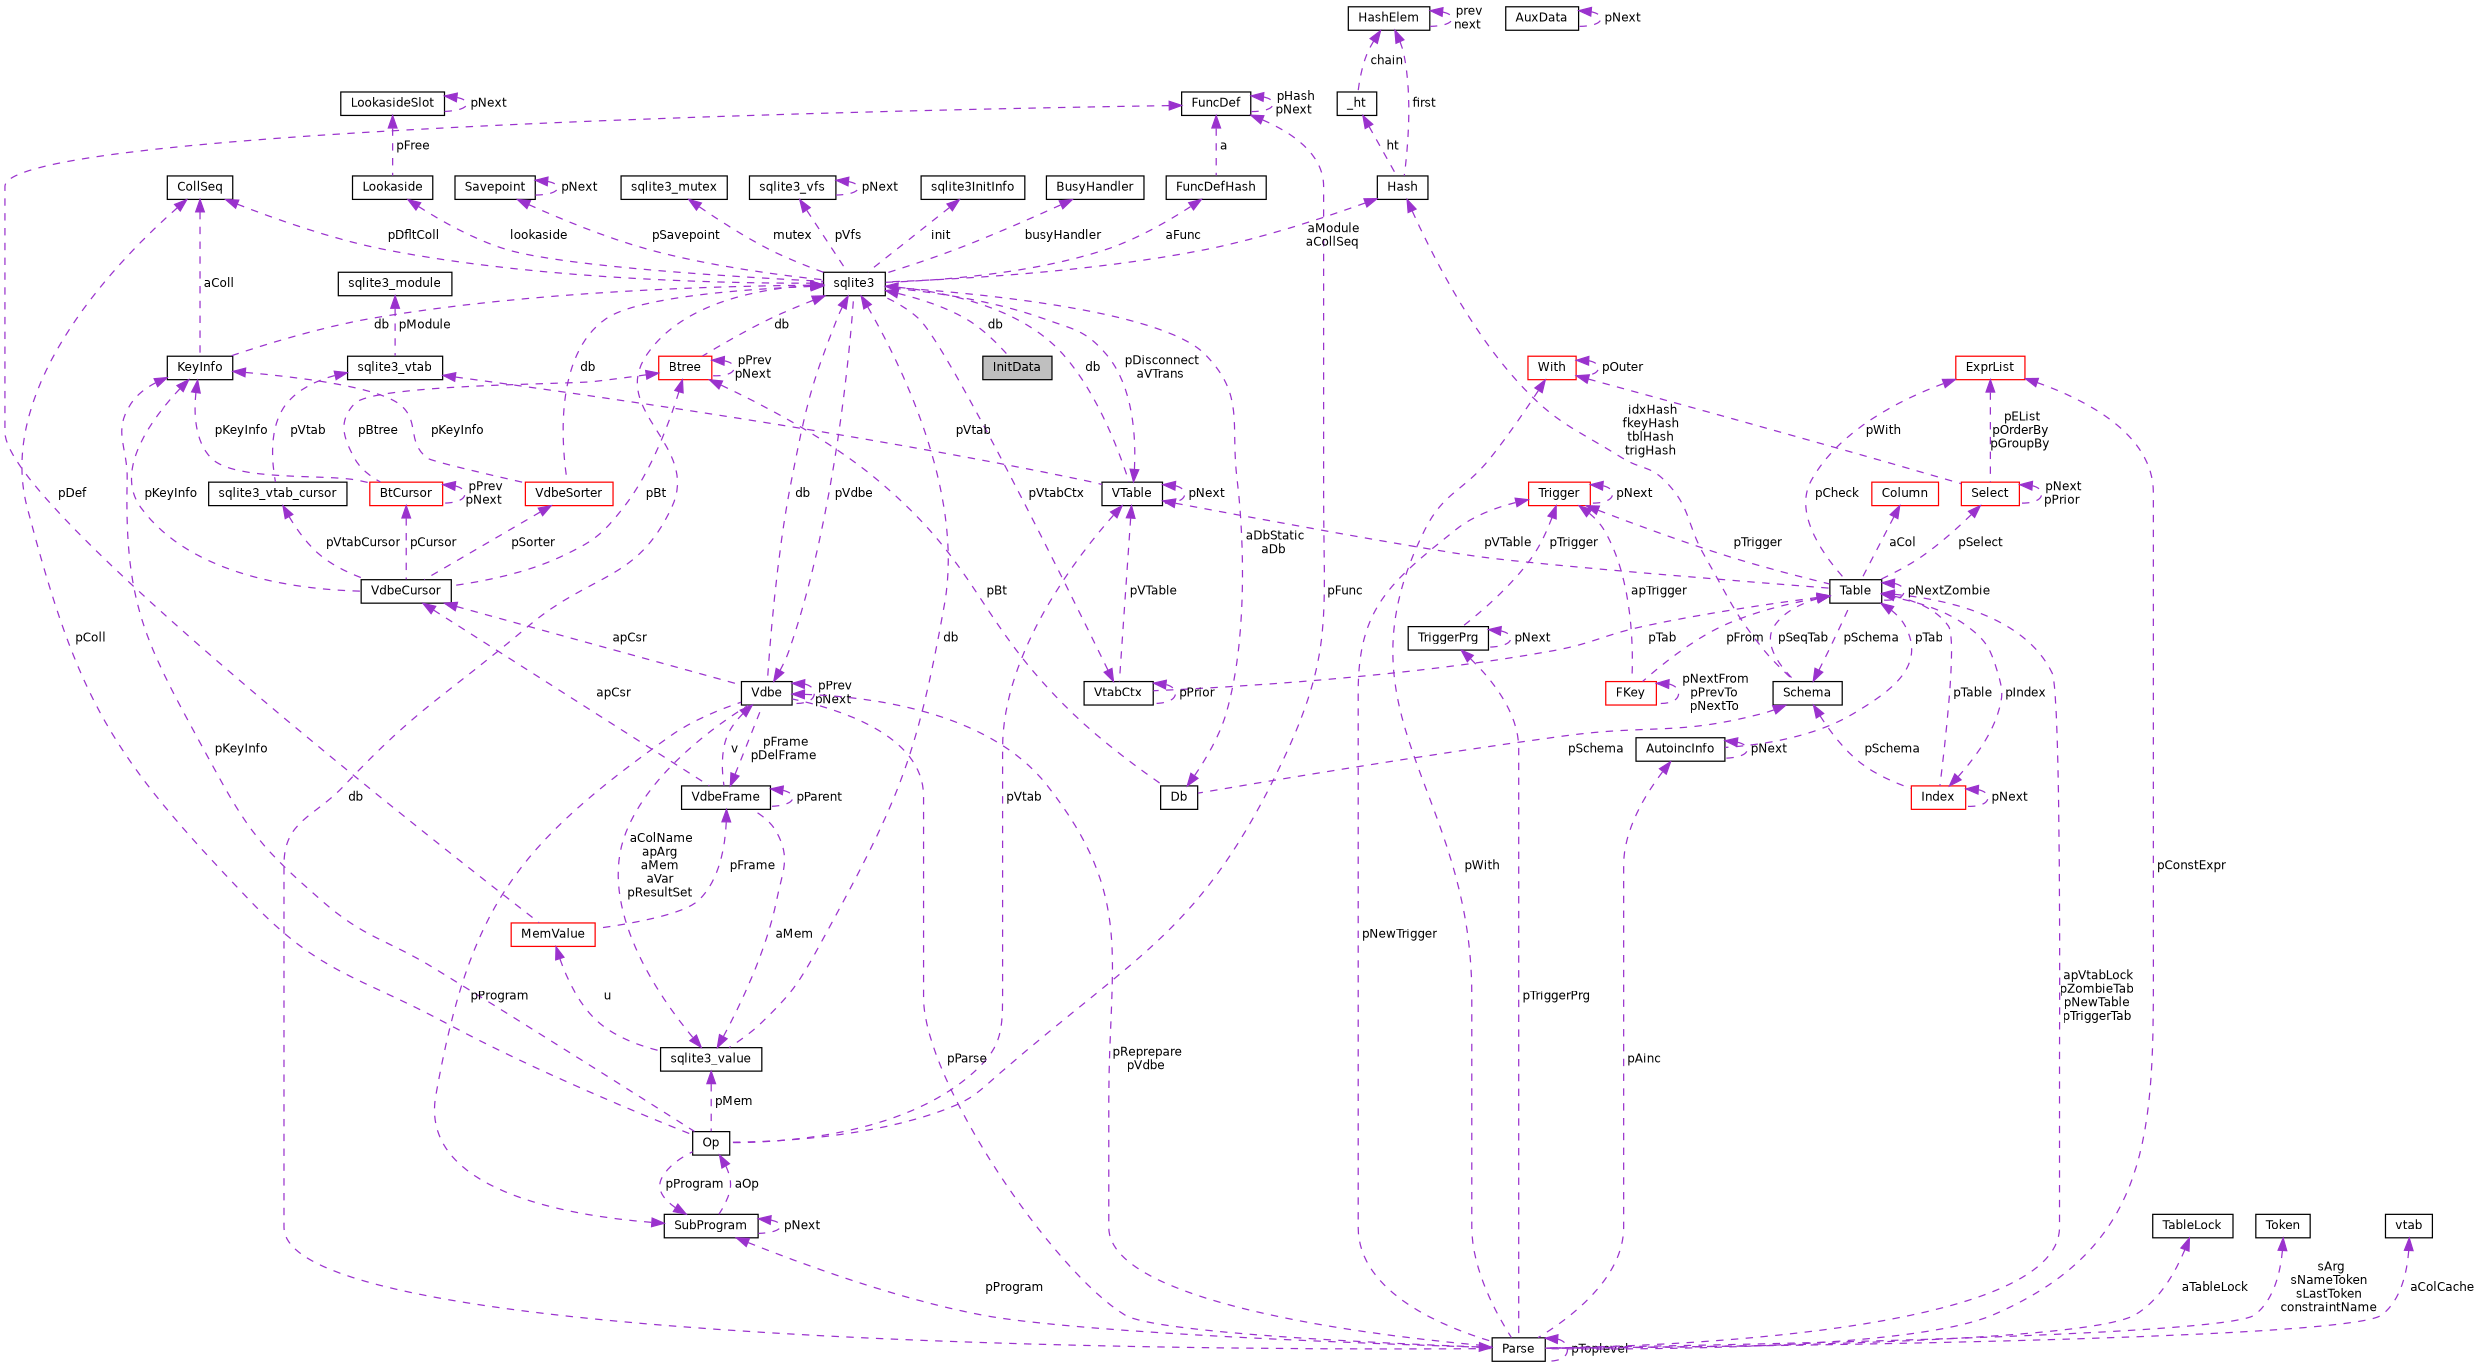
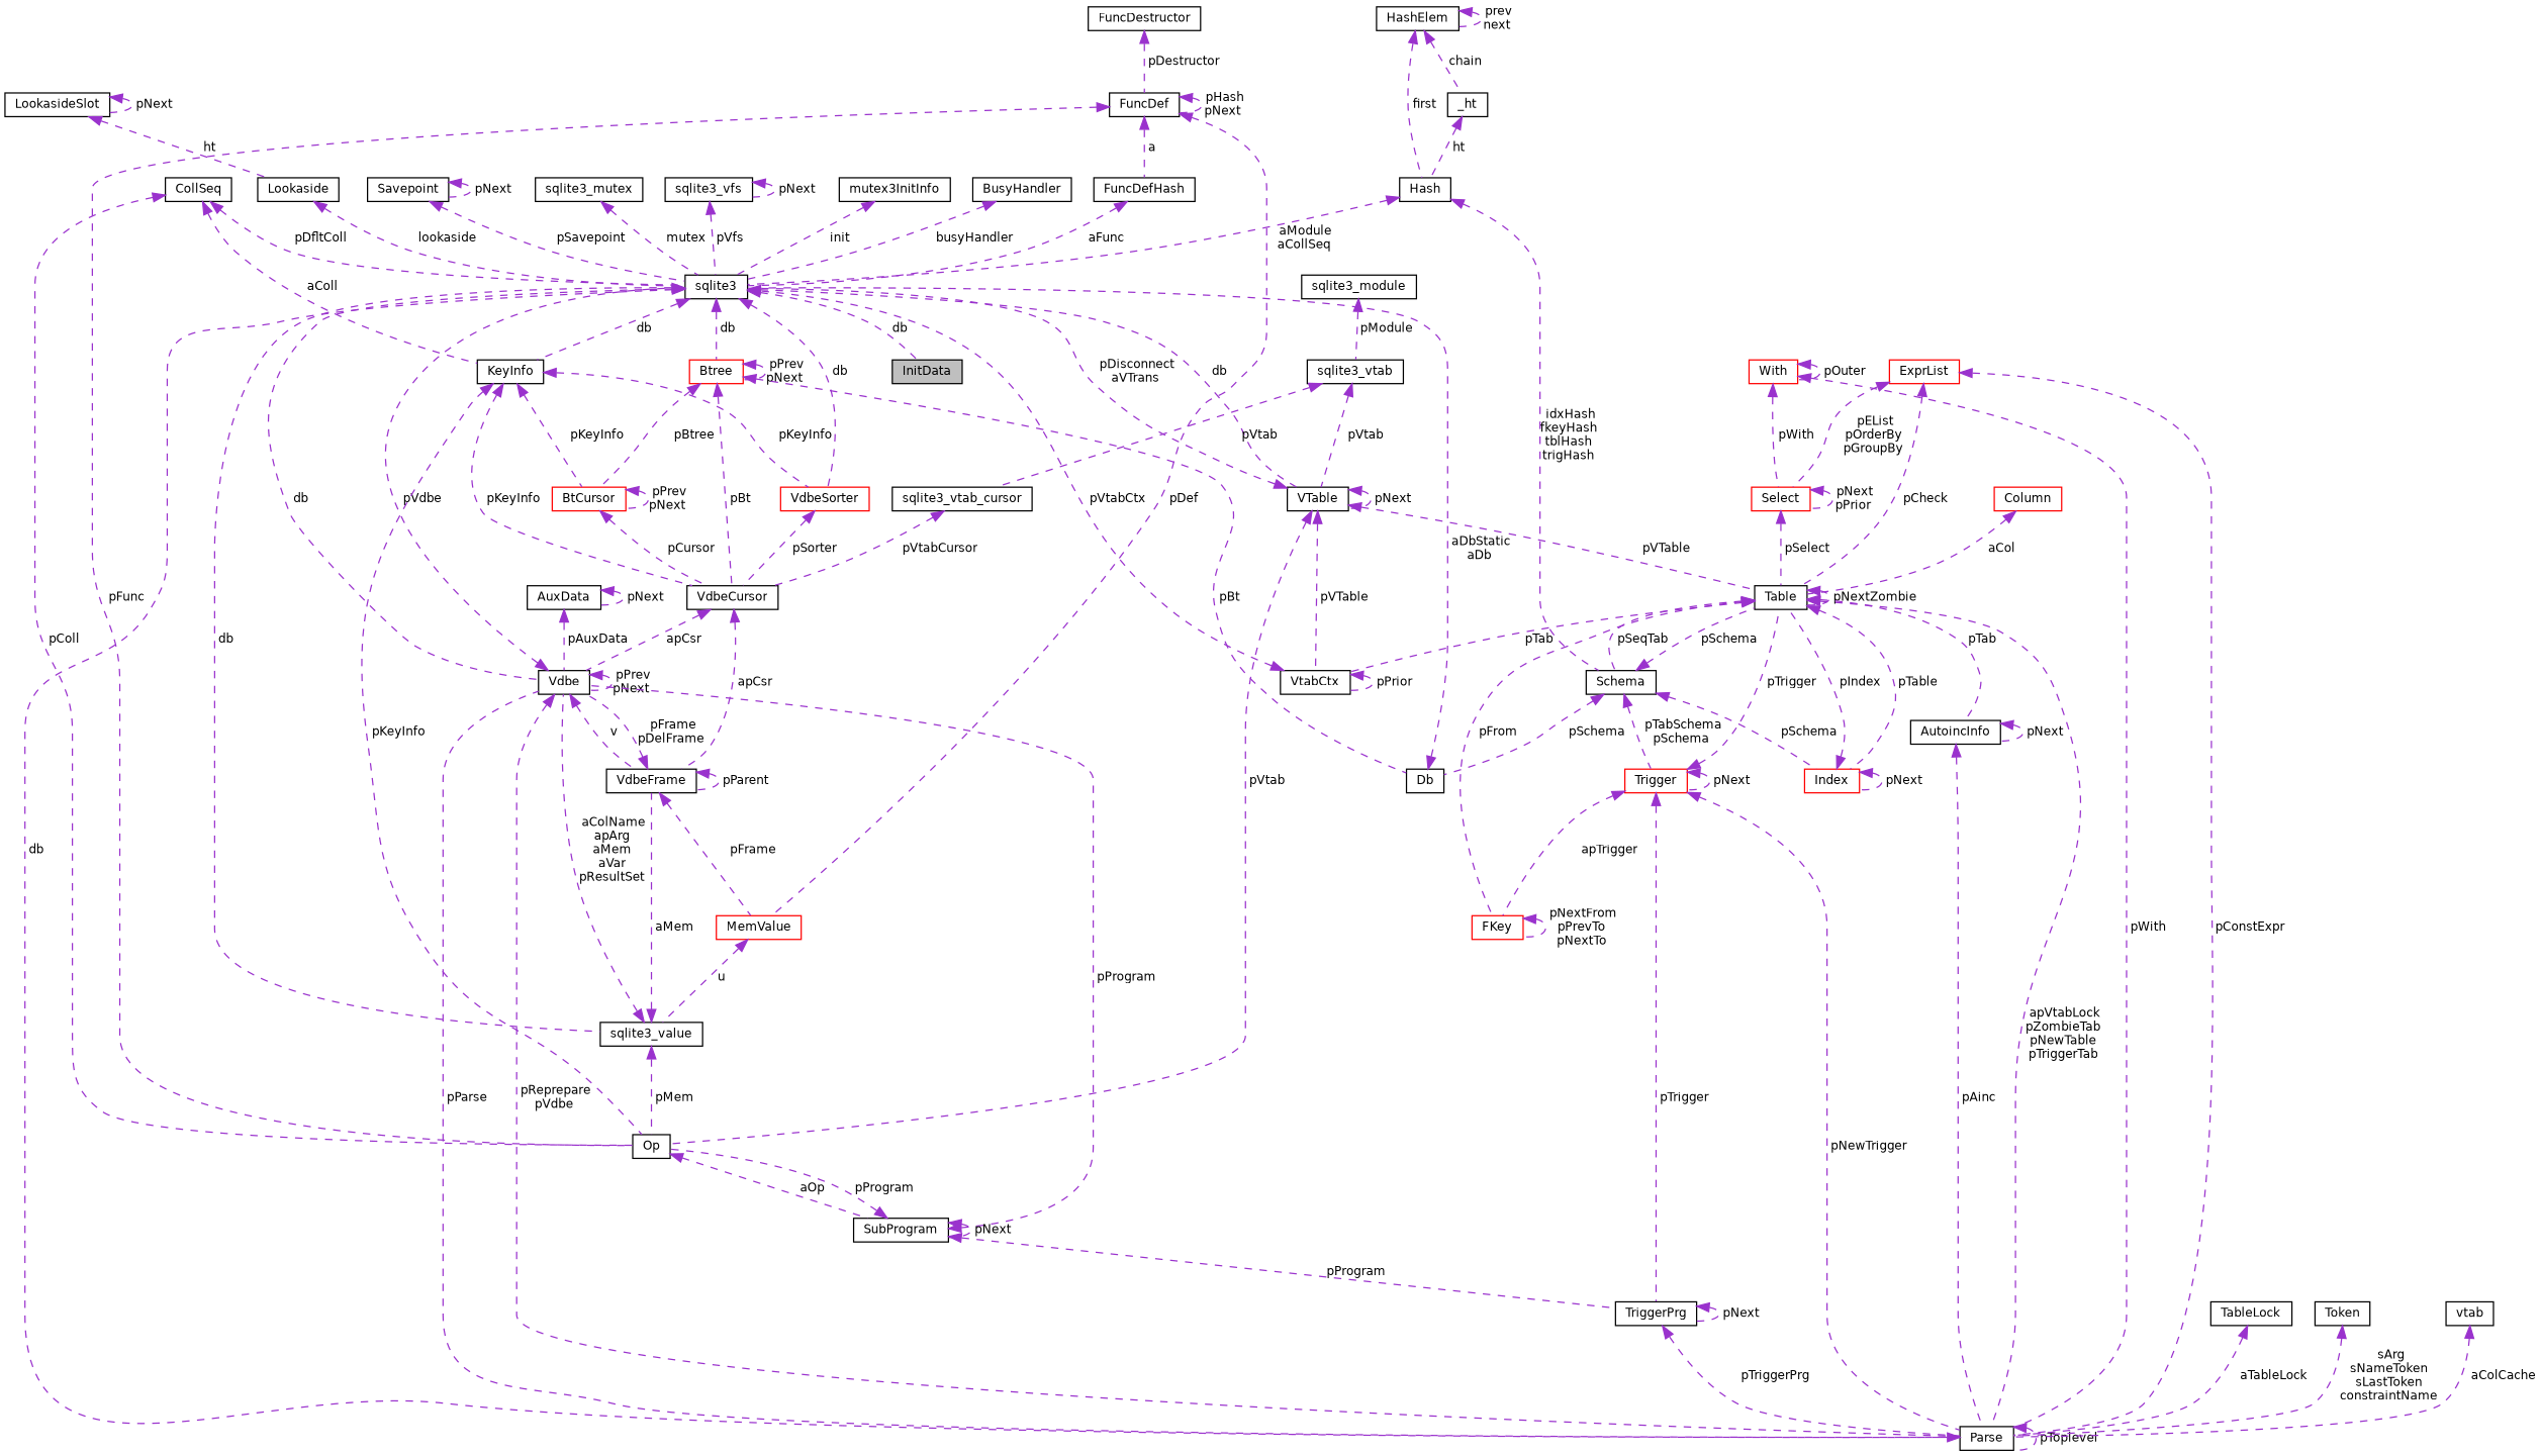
  digraph {
    node [color=black fillcolor=white fontname=Helvetica fontsize=10 shape=record style=filled]
    edge [color=darkorchid3 dir=back fontname=Helvetica fontsize=10 labelfontname=Helvetica labelfontsize=10 style=dashed]
    n1 [fillcolor=grey75 fontcolor=black height=0.2 label=InitData width=0.4]
    n2 [height=0.2 label=sqlite3 width=0.4]
    n3 [height=0.2 label=Vdbe width=0.4]
    n4 [height=0.2 label=sqlite3_value width=0.4]
    n5 [height=0.2 label=KeyInfo width=0.4]
    n6 [color=red height=0.2 label=Btree width=0.4]
    n7 [color=red height=0.2 label=VdbeSorter width=0.4]
    n8 [height=0.2 label=VTable width=0.4]
    n9 [height=0.2 label=Parse width=0.4]
    n10 [height=0.2 label=VdbeFrame width=0.4]
    n11 [height=0.2 label=Op width=0.4]
    n12 [height=0.2 label=VdbeCursor width=0.4]
    n13 [color=red height=0.2 label=BtCursor width=0.4]
    n14 [height=0.2 label=Db width=0.4]
    n15 [height=0.2 label=Table width=0.4]
    n16 [height=0.2 label=VtabCtx width=0.4]
    n17 [color=red height=0.2 label=MemValue width=0.4]
    n18 [height=0.2 label=SubProgram width=0.4]
    n19 [height=0.2 label=CollSeq width=0.4]
    n20 [height=0.2 label=sqlite3_vtab_cursor width=0.4]
    n21 [height=0.2 label=sqlite3_vtab width=0.4]
    n22 [height=0.2 label=sqlite3_module width=0.4]
    n23 [height=0.2 label=FuncDef width=0.4]
    n24 [height=0.2 label=FuncDefHash width=0.4]
+   n25 [height=0.2 label=FuncDestructor width=0.4]
    n26 [height=0.2 label=AuxData width=0.4]
    n27 [height=0.2 label=TriggerPrg width=0.4]
    n28 [height=0.2 label=Schema width=0.4]
    n29 [color=red height=0.2 label=FKey width=0.4]
    n30 [color=red height=0.2 label=Index width=0.4]
    n31 [height=0.2 label=AutoincInfo width=0.4]
    n32 [height=0.2 label=TableLock width=0.4]
    n33 [height=0.2 label=Token width=0.4]
    n34 [color=red height=0.2 label=With width=0.4]
    n35 [color=red height=0.2 label=Select width=0.4]
    n36 [height=0.2 label=vtab width=0.4]
    n37 [color=red height=0.2 label=Trigger width=0.4]
    n38 [height=0.2 label=Hash width=0.4]
    n39 [height=0.2 label=_ht width=0.4]
    n40 [height=0.2 label=HashElem width=0.4]
    n41 [color=red height=0.2 label=Column width=0.4]
    n42 [color=red height=0.2 label=ExprList width=0.4]
    n43 [height=0.2 label=Savepoint width=0.4]
    n44 [height=0.2 label=Lookaside width=0.4]
    n45 [height=0.2 label=LookasideSlot width=0.4]
    n46 [height=0.2 label=sqlite3_mutex width=0.4]
    n47 [height=0.2 label=sqlite3_vfs width=0.4]
-   n48 [height=0.2 label=sqlite3InitInfo width=0.4]
+   n48 [height=0.2 label=mutex3InitInfo width=0.4]
    n49 [height=0.2 label=BusyHandler width=0.4]
    n2 -> n1 [label=" db"]
    n2 -> n3 [label=" db"]
    n2 -> n4 [label=" db"]
    n2 -> n5 [label=" db"]
    n2 -> n6 [label=" db"]
    n2 -> n7 [label=" db"]
    n2 -> n8 [label=" db"]
    n2 -> n9 [label=" db"]
    n3 -> n2 [label=" pVdbe"]
    n3 -> n3 [label=" pPrev\npNext"]
    n3 -> n9 [label=" pReprepare\npVdbe"]
    n3 -> n10 [label=" v"]
    n4 -> n3 [label=" aColName\napArg\naMem\naVar\npResultSet"]
    n4 -> n10 [label=" aMem"]
    n4 -> n11 [label=" pMem"]
    n5 -> n7 [label=" pKeyInfo"]
    n5 -> n11 [label=" pKeyInfo"]
    n5 -> n12 [label=" pKeyInfo"]
    n5 -> n13 [label=" pKeyInfo"]
    n6 -> n6 [label=" pPrev\npNext"]
    n6 -> n12 [label=" pBt"]
    n6 -> n13 [label=" pBtree"]
    n6 -> n14 [label=" pBt"]
    n7 -> n12 [label=" pSorter"]
    n8 -> n2 [label=" pDisconnect\naVTrans"]
    n8 -> n8 [label=" pNext"]
    n8 -> n11 [label=" pVtab"]
    n8 -> n15 [label=" pVTable"]
    n8 -> n16 [label=" pVTable"]
    n9 -> n3 [label=" pParse"]
    n9 -> n9 [label=" pToplevel"]
    n10 -> n3 [label=" pFrame\npDelFrame"]
    n10 -> n10 [label=" pParent"]
    n10 -> n17 [label=" pFrame"]
    n11 -> n18 [label=" aOp"]
    n12 -> n3 [label=" apCsr"]
    n12 -> n10 [label=" apCsr"]
    n13 -> n12 [label=" pCursor"]
    n13 -> n13 [label=" pPrev\npNext"]
    n14 -> n2 [label=" aDbStatic\naDb"]
    n15 -> n9 [label=" apVtabLock\npZombieTab\npNewTable\npTriggerTab"]
    n15 -> n15 [label=" pNextZombie"]
    n15 -> n16 [label=" pTab"]
    n15 -> n28 [label=" pSeqTab"]
    n15 -> n29 [label=" pFrom"]
    n15 -> n30 [label=" pTable"]
    n15 -> n31 [label=" pTab"]
    n16 -> n2 [label=" pVtabCtx"]
    n16 -> n16 [label=" pPrior"]
    n17 -> n4 [label=" u"]
    n18 -> n3 [label=" pProgram"]
    n18 -> n11 [label=" pProgram"]
    n18 -> n18 [label=" pNext"]
-   n18 -> n9 [label=" pProgram"]
+   n18 -> n27 [label=" pProgram"]
    n19 -> n2 [label=" pDfltColl"]
    n19 -> n5 [label=" aColl"]
    n19 -> n11 [label=" pColl"]
    n20 -> n12 [label=" pVtabCursor"]
    n21 -> n8 [label=" pVtab"]
    n21 -> n20 [label=" pVtab"]
    n22 -> n21 [label=" pModule"]
    n23 -> n11 [label=" pFunc"]
    n23 -> n17 [label=" pDef"]
    n23 -> n23 [label=" pHash\npNext"]
    n23 -> n24 [label=" a"]
    n24 -> n2 [label=" aFunc"]
+   n25 -> n23 [label=" pDestructor"]
+   n26 -> n3 [label=" pAuxData"]
    n26 -> n26 [label=" pNext"]
    n27 -> n9 [label=" pTriggerPrg"]
    n27 -> n27 [label=" pNext"]
    n28 -> n14 [label=" pSchema"]
    n28 -> n15 [label=" pSchema"]
    n28 -> n30 [label=" pSchema"]
+   n28 -> n37 [label=" pTabSchema\npSchema"]
    n29 -> n29 [label=" pNextFrom\npPrevTo\npNextTo"]
    n30 -> n15 [label=" pIndex"]
    n30 -> n30 [label=" pNext"]
    n31 -> n9 [label=" pAinc"]
    n31 -> n31 [label=" pNext"]
    n32 -> n9 [label=" aTableLock"]
    n33 -> n9 [label=" sArg\nsNameToken\nsLastToken\nconstraintName"]
    n34 -> n9 [label=" pWith"]
    n34 -> n34 [label=" pOuter"]
    n34 -> n35 [label=" pWith"]
    n35 -> n15 [label=" pSelect"]
    n35 -> n35 [label=" pNext\npPrior"]
    n36 -> n9 [label=" aColCache"]
    n37 -> n9 [label=" pNewTrigger"]
    n37 -> n15 [label=" pTrigger"]
    n37 -> n27 [label=" pTrigger"]
    n37 -> n29 [label=" apTrigger"]
    n37 -> n37 [label=" pNext"]
    n38 -> n2 [label=" aModule\naCollSeq"]
    n38 -> n28 [label=" idxHash\nfkeyHash\ntblHash\ntrigHash"]
    n39 -> n38 [label=" ht"]
    n40 -> n38 [label=" first"]
    n40 -> n39 [label=" chain"]
    n40 -> n40 [label=" prev\nnext"]
    n41 -> n15 [label=" aCol"]
    n42 -> n9 [label=" pConstExpr"]
    n42 -> n15 [label=" pCheck"]
    n42 -> n35 [label=" pEList\npOrderBy\npGroupBy"]
    n43 -> n2 [label=" pSavepoint"]
    n43 -> n43 [label=" pNext"]
    n44 -> n2 [label=" lookaside"]
-   n45 -> n44 [label=" pFree"]
+   n45 -> n44 [label=" ht"]
    n45 -> n45 [label=" pNext"]
    n46 -> n2 [label=" mutex"]
    n47 -> n2 [label=" pVfs"]
    n47 -> n47 [label=" pNext"]
    n48 -> n2 [label=" init"]
    n49 -> n2 [label=" busyHandler"]
  }
